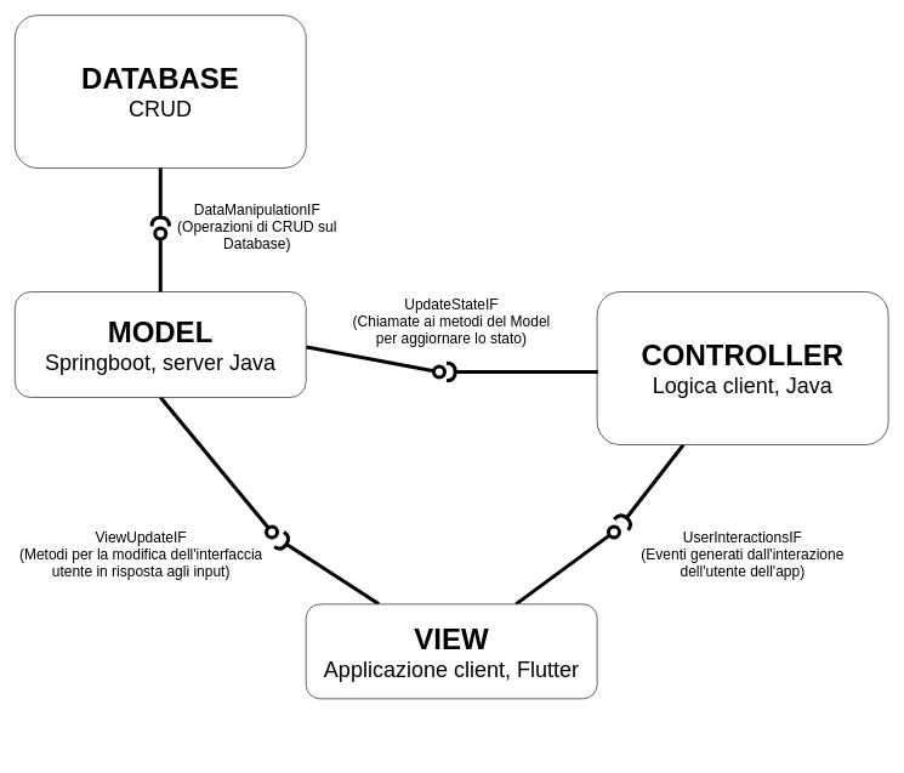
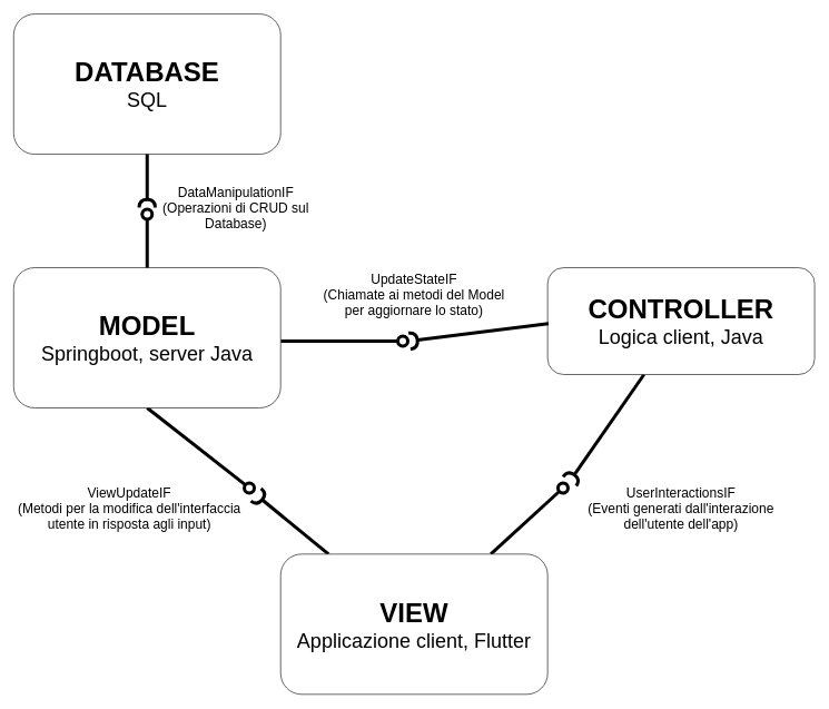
  <mxCell id="0" />
  <mxCell id="1" parent="0" />
- <mxCell id="2" value="&lt;font style=&quot;font-size: 40px;&quot;&gt;&lt;b&gt;DATABASE&lt;/b&gt;&lt;/font&gt;&lt;div&gt;&lt;span style=&quot;font-size: 30px;&quot;&gt;CRUD&lt;/span&gt;&lt;/div&gt;" style="rounded=1;whiteSpace=wrap;html=1;" vertex="1" parent="1"><mxGeometry x="20" y="20" width="400" height="210" as="geometry" /></mxCell>
+ <mxCell id="2" value="&lt;font style=&quot;font-size: 40px;&quot;&gt;&lt;b&gt;DATABASE&lt;/b&gt;&lt;/font&gt;&lt;div&gt;&lt;span style=&quot;font-size: 30px;&quot;&gt;SQL&lt;/span&gt;&lt;/div&gt;" style="rounded=1;whiteSpace=wrap;html=1;" vertex="1" parent="1"><mxGeometry x="20" y="20" width="400" height="210" as="geometry" /></mxCell>
  <mxCell id="3" value="" style="rounded=0;orthogonalLoop=1;jettySize=auto;html=1;endArrow=halfCircle;endFill=0;endSize=6;strokeWidth=5;sketch=0;" edge="1" parent="1" source="7"><mxGeometry relative="1" as="geometry"><mxPoint x="843" y="665" as="sourcePoint" /><mxPoint x="853" y="720" as="targetPoint" /></mxGeometry></mxCell>
  <mxCell id="4" value="" style="rounded=0;orthogonalLoop=1;jettySize=auto;html=1;endArrow=oval;endFill=0;sketch=0;sourcePerimeterSpacing=0;targetPerimeterSpacing=0;endSize=15;strokeWidth=5;" edge="1" parent="1" source="10"><mxGeometry relative="1" as="geometry"><mxPoint x="1033" y="900" as="sourcePoint" /><mxPoint x="843" y="730" as="targetPoint" /></mxGeometry></mxCell>
  <mxCell id="5" value="" style="ellipse;whiteSpace=wrap;html=1;align=center;aspect=fixed;fillColor=none;strokeColor=none;resizable=0;perimeter=centerPerimeter;rotatable=0;allowArrows=0;points=[];outlineConnect=1;" vertex="1" parent="1"><mxGeometry x="818" y="660" width="10" height="10" as="geometry" /></mxCell>
  <mxCell id="6" value="&lt;font style=&quot;font-size: 20px;&quot;&gt;UserInteractionsIF&lt;/font&gt;&lt;div&gt;&lt;font style=&quot;font-size: 20px;&quot;&gt;(Eventi generati dall'interazione dell'utente dell'app)&lt;/font&gt;&lt;/div&gt;" style="text;html=1;align=center;verticalAlign=middle;whiteSpace=wrap;rounded=0;" vertex="1" parent="1"><mxGeometry x="870" y="710" width="300" height="100" as="geometry" /></mxCell>
- <mxCell id="7" value="&lt;font style=&quot;font-size: 40px;&quot;&gt;&lt;b&gt;CONTROLLER&lt;/b&gt;&lt;/font&gt;&lt;div&gt;&lt;font style=&quot;font-size: 30px;&quot;&gt;Logica client, Java&lt;/font&gt;&lt;/div&gt;" style="rounded=1;whiteSpace=wrap;html=1;" vertex="1" parent="1"><mxGeometry x="820" y="400" width="400" height="210" as="geometry" /></mxCell>
+ <mxCell id="7" value="&lt;font style=&quot;font-size: 40px;&quot;&gt;&lt;b&gt;CONTROLLER&lt;/b&gt;&lt;/font&gt;&lt;div&gt;&lt;font style=&quot;font-size: 30px;&quot;&gt;Logica client, Java&lt;/font&gt;&lt;/div&gt;" style="rounded=1;whiteSpace=wrap;html=1;" vertex="1" parent="1"><mxGeometry x="820" y="400" width="400" height="160" as="geometry" /></mxCell>
  <mxCell id="8" value="" style="rounded=0;orthogonalLoop=1;jettySize=auto;html=1;endArrow=halfCircle;endFill=0;endSize=6;strokeWidth=5;sketch=0;" edge="1" parent="1" source="10"><mxGeometry relative="1" as="geometry"><mxPoint x="593" y="525" as="sourcePoint" /><mxPoint x="383" y="740" as="targetPoint" /></mxGeometry></mxCell>
  <mxCell id="9" value="" style="rounded=0;orthogonalLoop=1;jettySize=auto;html=1;endArrow=oval;endFill=0;sketch=0;sourcePerimeterSpacing=0;targetPerimeterSpacing=0;endSize=15;exitX=0.5;exitY=1;exitDx=0;exitDy=0;strokeWidth=5;" edge="1" parent="1" source="12"><mxGeometry relative="1" as="geometry"><mxPoint x="393" y="850" as="sourcePoint" /><mxPoint x="373" y="730" as="targetPoint" /></mxGeometry></mxCell>
- <mxCell id="10" value="&lt;font style=&quot;font-size: 40px;&quot;&gt;&lt;b&gt;VIEW&lt;/b&gt;&lt;/font&gt;&lt;div&gt;&lt;span style=&quot;font-size: 30px;&quot;&gt;Applicazione client, Flutter&lt;/span&gt;&lt;/div&gt;" style="rounded=1;whiteSpace=wrap;html=1;" vertex="1" parent="1"><mxGeometry x="420" y="829" width="400" height="130" as="geometry" /></mxCell>
+ <mxCell id="10" value="&lt;font style=&quot;font-size: 40px;&quot;&gt;&lt;b&gt;VIEW&lt;/b&gt;&lt;/font&gt;&lt;div&gt;&lt;span style=&quot;font-size: 30px;&quot;&gt;Applicazione client, Flutter&lt;/span&gt;&lt;/div&gt;" style="rounded=1;whiteSpace=wrap;html=1;" vertex="1" parent="1"><mxGeometry x="420" y="829" width="400" height="210" as="geometry" /></mxCell>
  <mxCell id="11" value="&lt;font style=&quot;font-size: 20px;&quot;&gt;ViewUpdateIF&lt;/font&gt;&lt;div&gt;&lt;font style=&quot;font-size: 20px;&quot;&gt;(Metodi per la modifica dell'interfaccia utente in risposta agli input)&lt;/font&gt;&lt;/div&gt;" style="text;html=1;align=center;verticalAlign=middle;whiteSpace=wrap;rounded=0;" vertex="1" parent="1"><mxGeometry x="20" y="710" width="347" height="100" as="geometry" /></mxCell>
- <mxCell id="12" value="&lt;font style=&quot;font-size: 40px;&quot;&gt;&lt;b&gt;MODEL&lt;/b&gt;&lt;/font&gt;&lt;div&gt;&lt;font style=&quot;font-size: 30px;&quot;&gt;Springboot, server Java&lt;/font&gt;&lt;/div&gt;" style="rounded=1;whiteSpace=wrap;html=1;" vertex="1" parent="1"><mxGeometry x="20" y="400" width="400" height="145" as="geometry" /></mxCell>
+ <mxCell id="12" value="&lt;font style=&quot;font-size: 40px;&quot;&gt;&lt;b&gt;MODEL&lt;/b&gt;&lt;/font&gt;&lt;div&gt;&lt;font style=&quot;font-size: 30px;&quot;&gt;Springboot, server Java&lt;/font&gt;&lt;/div&gt;" style="rounded=1;whiteSpace=wrap;html=1;" vertex="1" parent="1"><mxGeometry x="20" y="400" width="400" height="210" as="geometry" /></mxCell>
  <mxCell id="13" value="" style="rounded=0;orthogonalLoop=1;jettySize=auto;html=1;endArrow=halfCircle;endFill=0;endSize=6;strokeWidth=5;sketch=0;exitX=0.003;exitY=0.523;exitDx=0;exitDy=0;exitPerimeter=0;" edge="1" parent="1" source="7"><mxGeometry relative="1" as="geometry"><mxPoint x="813" y="699" as="sourcePoint" /><mxPoint x="613" y="510" as="targetPoint" /></mxGeometry></mxCell>
  <mxCell id="14" value="" style="rounded=0;orthogonalLoop=1;jettySize=auto;html=1;endArrow=oval;endFill=0;sketch=0;sourcePerimeterSpacing=0;targetPerimeterSpacing=0;endSize=15;exitX=1.001;exitY=0.523;exitDx=0;exitDy=0;strokeWidth=5;exitPerimeter=0;" edge="1" parent="1" source="12"><mxGeometry relative="1" as="geometry"><mxPoint x="530" y="480" as="sourcePoint" /><mxPoint x="603" y="510" as="targetPoint" /></mxGeometry></mxCell>
  <mxCell id="15" value="&lt;font style=&quot;font-size: 20px;&quot;&gt;UpdateStateIF&lt;/font&gt;&lt;div&gt;&lt;font style=&quot;font-size: 20px;&quot;&gt;(Chiamate ai metodi del Model per aggiornare lo stato)&lt;/font&gt;&lt;/div&gt;" style="text;html=1;align=center;verticalAlign=middle;whiteSpace=wrap;rounded=0;" vertex="1" parent="1"><mxGeometry x="470" y="390" width="300" height="100" as="geometry" /></mxCell>
  <mxCell id="16" value="" style="rounded=0;orthogonalLoop=1;jettySize=auto;html=1;endArrow=halfCircle;endFill=0;endSize=6;strokeWidth=5;sketch=0;exitX=0.5;exitY=1;exitDx=0;exitDy=0;" edge="1" parent="1" source="2"><mxGeometry relative="1" as="geometry"><mxPoint x="611" y="360" as="sourcePoint" /><mxPoint x="220" y="310" as="targetPoint" /></mxGeometry></mxCell>
  <mxCell id="17" value="" style="rounded=0;orthogonalLoop=1;jettySize=auto;html=1;endArrow=oval;endFill=0;sketch=0;sourcePerimeterSpacing=0;targetPerimeterSpacing=0;endSize=15;exitX=0.5;exitY=0;exitDx=0;exitDy=0;strokeWidth=5;" edge="1" parent="1" source="12"><mxGeometry relative="1" as="geometry"><mxPoint x="210" y="360" as="sourcePoint" /><mxPoint x="220" y="320" as="targetPoint" /></mxGeometry></mxCell>
  <mxCell id="18" value="&lt;font style=&quot;font-size: 20px;&quot;&gt;DataManipulationIF&lt;/font&gt;&lt;div&gt;&lt;font style=&quot;font-size: 20px;&quot;&gt;(Operazioni di CRUD sul Database)&lt;/font&gt;&lt;/div&gt;" style="text;html=1;align=center;verticalAlign=middle;whiteSpace=wrap;rounded=0;" vertex="1" parent="1"><mxGeometry x="203" y="260" width="300" height="100" as="geometry" /></mxCell>
